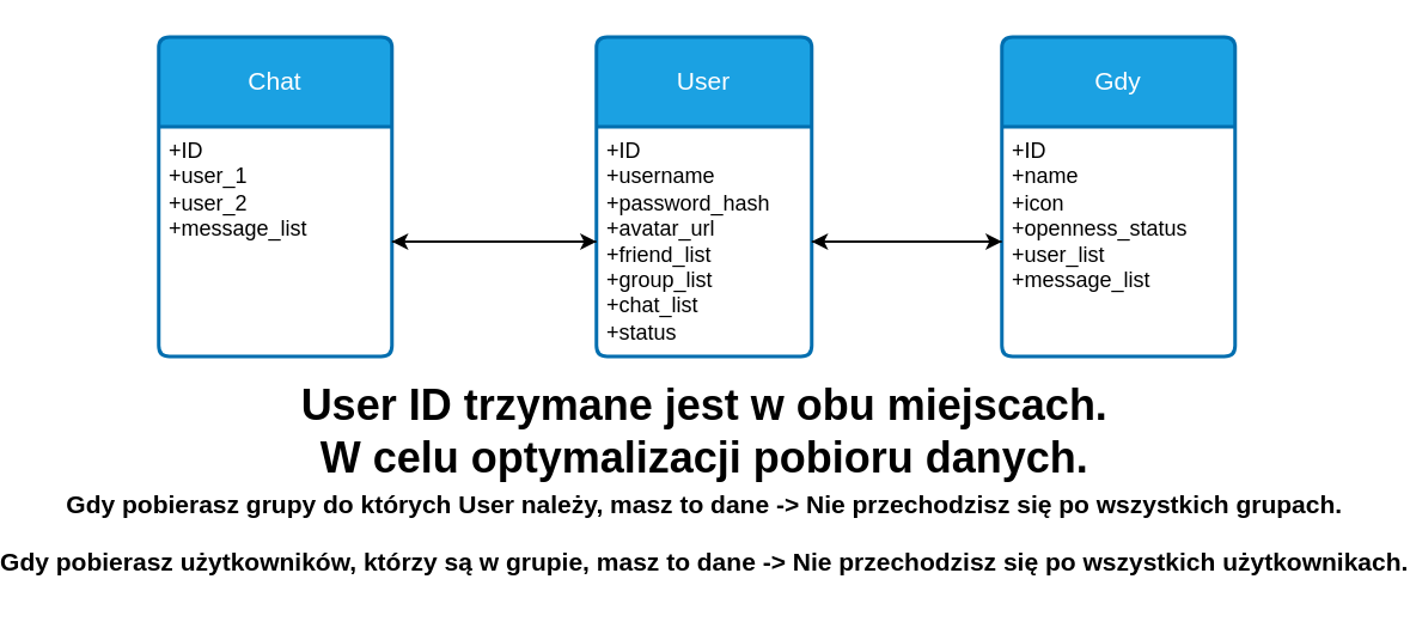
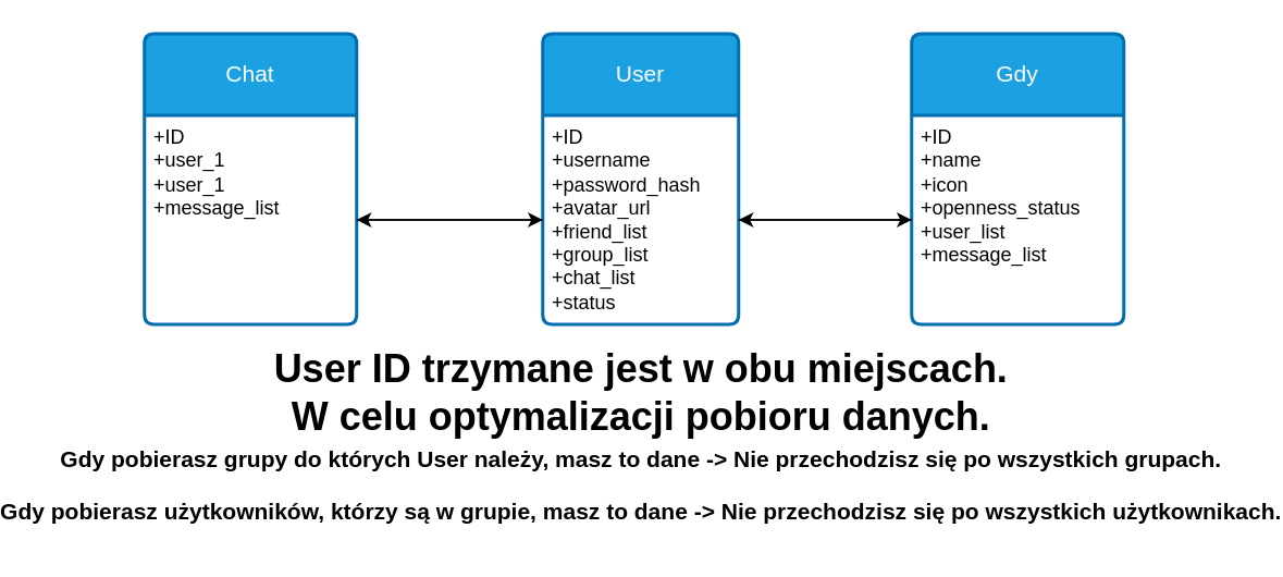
  <mxCell id="0" />
  <mxCell id="1" parent="0" />
  <mxCell id="2" value="User" style="swimlane;childLayout=stackLayout;horizontal=1;startSize=50;horizontalStack=0;rounded=1;fontSize=14;fontStyle=0;strokeWidth=2;resizeParent=0;resizeLast=1;shadow=0;dashed=0;align=center;arcSize=4;whiteSpace=wrap;html=1;fillColor=#1ba1e2;fontColor=#ffffff;strokeColor=#006EAF;swimlaneFillColor=default;" vertex="1" parent="1"><mxGeometry x="264" y="20" width="120" height="178" as="geometry"><mxRectangle x="280" y="-2338" width="70" height="50" as="alternateBounds" /></mxGeometry></mxCell>
  <mxCell id="3" value="+ID&lt;br&gt;+username&lt;div&gt;+password_hash&lt;/div&gt;&lt;div&gt;+avatar_url&lt;/div&gt;&lt;div&gt;+friend_list&lt;/div&gt;&lt;div&gt;+group_list&lt;/div&gt;&lt;div&gt;+chat_list&lt;br&gt;+status&lt;/div&gt;" style="align=left;strokeColor=none;fillColor=none;spacingLeft=4;fontSize=12;verticalAlign=top;resizable=0;rotatable=0;part=1;html=1;" vertex="1" parent="2"><mxGeometry y="50" width="120" height="128" as="geometry" /></mxCell>
  <mxCell id="4" value="Gdy" style="swimlane;childLayout=stackLayout;horizontal=1;startSize=50;horizontalStack=0;rounded=1;fontSize=14;fontStyle=0;strokeWidth=2;resizeParent=0;resizeLast=1;shadow=0;dashed=0;align=center;arcSize=4;whiteSpace=wrap;html=1;fillColor=#1ba1e2;fontColor=#ffffff;strokeColor=#006EAF;swimlaneFillColor=default;" vertex="1" parent="1"><mxGeometry x="490" y="20" width="130" height="178" as="geometry"><mxRectangle x="490" y="-2323" width="80" height="50" as="alternateBounds" /></mxGeometry></mxCell>
  <mxCell id="5" value="+ID&lt;br&gt;+name&lt;div&gt;+icon&lt;/div&gt;&lt;div&gt;+openness_status&lt;/div&gt;&lt;div&gt;+user_list&lt;br&gt;+message_list&lt;/div&gt;" style="align=left;strokeColor=none;fillColor=none;spacingLeft=4;fontSize=12;verticalAlign=top;resizable=0;rotatable=0;part=1;html=1;" vertex="1" parent="4"><mxGeometry y="50" width="130" height="128" as="geometry" /></mxCell>
  <mxCell id="6" value="Chat" style="swimlane;childLayout=stackLayout;horizontal=1;startSize=50;horizontalStack=0;rounded=1;fontSize=14;fontStyle=0;strokeWidth=2;resizeParent=0;resizeLast=1;shadow=0;dashed=0;align=center;arcSize=4;whiteSpace=wrap;html=1;fillColor=#1ba1e2;strokeColor=#006EAF;fontColor=#ffffff;gradientColor=none;swimlaneFillColor=default;" vertex="1" parent="1"><mxGeometry x="20" y="20" width="130" height="178" as="geometry"><mxRectangle x="110" y="-2308" width="70" height="50" as="alternateBounds" /></mxGeometry></mxCell>
- <mxCell id="7" value="+ID&lt;br&gt;+user_1&lt;br&gt;+user_2&lt;div&gt;+message_list&lt;/div&gt;" style="align=left;strokeColor=none;fillColor=none;spacingLeft=4;fontSize=12;verticalAlign=top;resizable=0;rotatable=0;part=1;html=1;" vertex="1" parent="6"><mxGeometry y="50" width="130" height="128" as="geometry" /></mxCell>
+ <mxCell id="7" value="+ID&lt;br&gt;+user_1&lt;br&gt;+user_1&lt;div&gt;+message_list&lt;/div&gt;" style="align=left;strokeColor=none;fillColor=none;spacingLeft=4;fontSize=12;verticalAlign=top;resizable=0;rotatable=0;part=1;html=1;" vertex="1" parent="6"><mxGeometry y="50" width="130" height="128" as="geometry" /></mxCell>
  <mxCell id="8" style="edgeStyle=orthogonalEdgeStyle;rounded=0;orthogonalLoop=1;jettySize=auto;html=1;entryX=1;entryY=0.5;entryDx=0;entryDy=0;" edge="1" parent="1" source="5" target="3"><mxGeometry relative="1" as="geometry" /></mxCell>
  <mxCell id="9" style="edgeStyle=orthogonalEdgeStyle;rounded=0;orthogonalLoop=1;jettySize=auto;html=1;entryX=0;entryY=0.5;entryDx=0;entryDy=0;" edge="1" parent="1" source="3" target="5"><mxGeometry relative="1" as="geometry" /></mxCell>
  <mxCell id="10" style="edgeStyle=orthogonalEdgeStyle;rounded=0;orthogonalLoop=1;jettySize=auto;html=1;entryX=1;entryY=0.5;entryDx=0;entryDy=0;" edge="1" parent="1" source="3" target="7"><mxGeometry relative="1" as="geometry" /></mxCell>
  <mxCell id="11" style="edgeStyle=orthogonalEdgeStyle;rounded=0;orthogonalLoop=1;jettySize=auto;html=1;entryX=0;entryY=0.5;entryDx=0;entryDy=0;" edge="1" parent="1" source="7" target="3"><mxGeometry relative="1" as="geometry" /></mxCell>
  <mxCell id="12" value="User ID trzymane jest w obu miejscach.&lt;br&gt;W celu optymalizacji pobioru danych.&lt;div&gt;&lt;br/&gt;&lt;/div&gt;" style="text;strokeColor=none;fillColor=none;html=1;fontSize=24;fontStyle=1;verticalAlign=middle;align=center;" vertex="1" parent="1"><mxGeometry x="264" y="240" width="120" height="30" as="geometry" /></mxCell>
  <mxCell id="13" value="&lt;p style=&quot;line-height: 120%;&quot;&gt;&lt;span style=&quot;font-size: 14px;&quot;&gt;Gdy pobierasz grupy do których User należy, masz to dane -&amp;gt; Nie przechodzisz się po wszystkich grupach.&lt;br&gt;Gdy pobierasz użytkowników, którzy są w grupie, masz to dane -&amp;gt; Nie przechodzisz się po wszystkich użytkownikach.&lt;/span&gt;&lt;/p&gt;" style="text;strokeColor=none;fillColor=none;html=1;fontSize=24;fontStyle=1;verticalAlign=middle;align=center;" vertex="1" parent="1"><mxGeometry x="264" y="280" width="120" height="30" as="geometry" /></mxCell>
